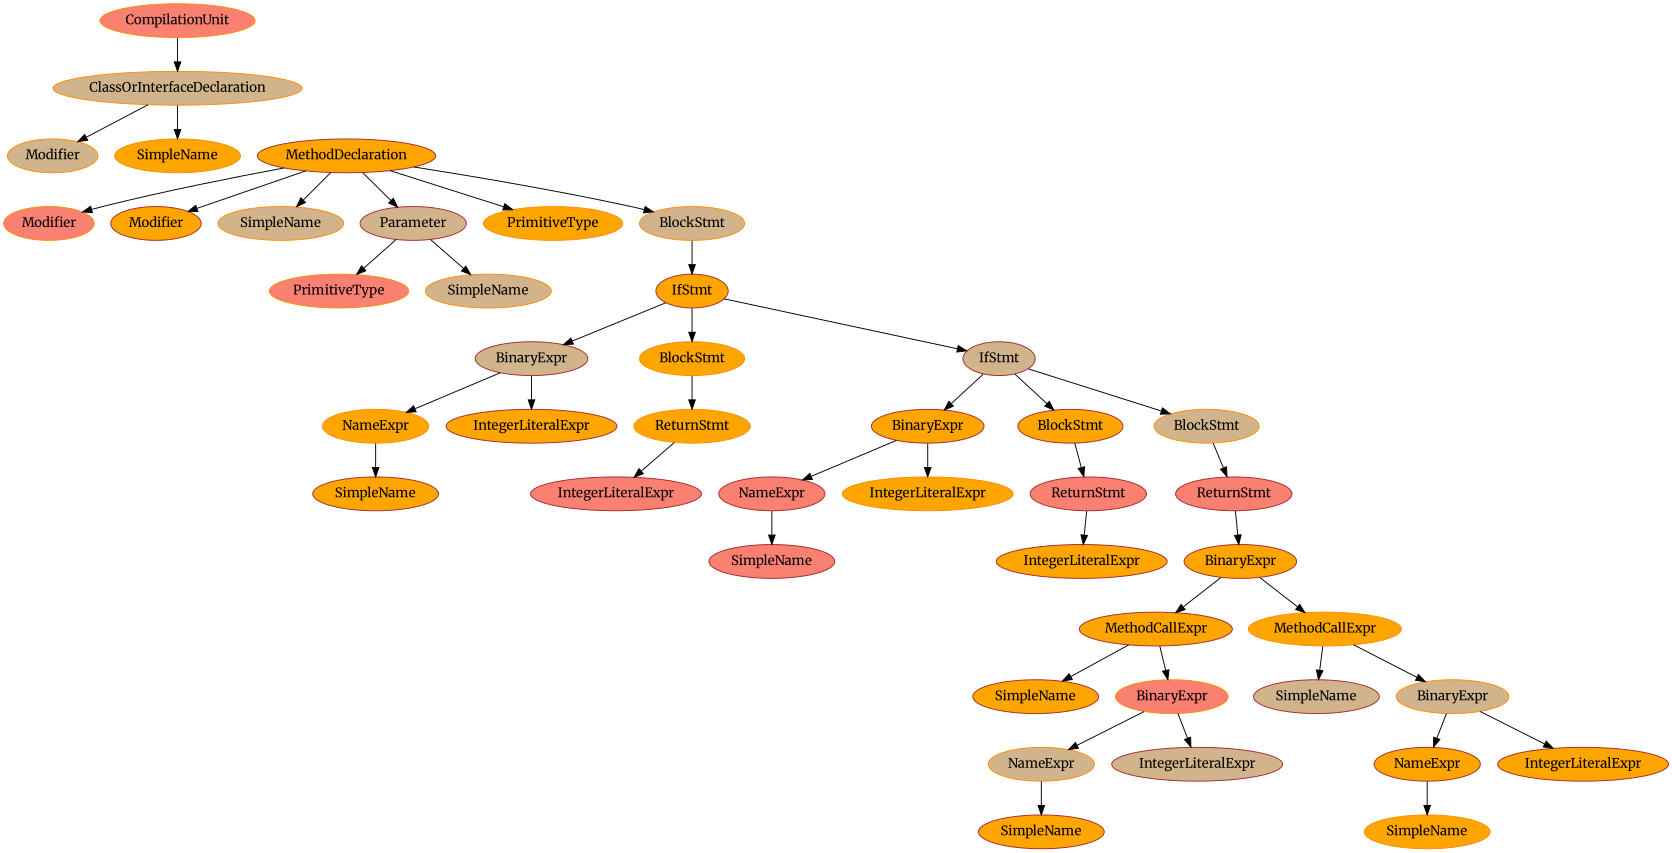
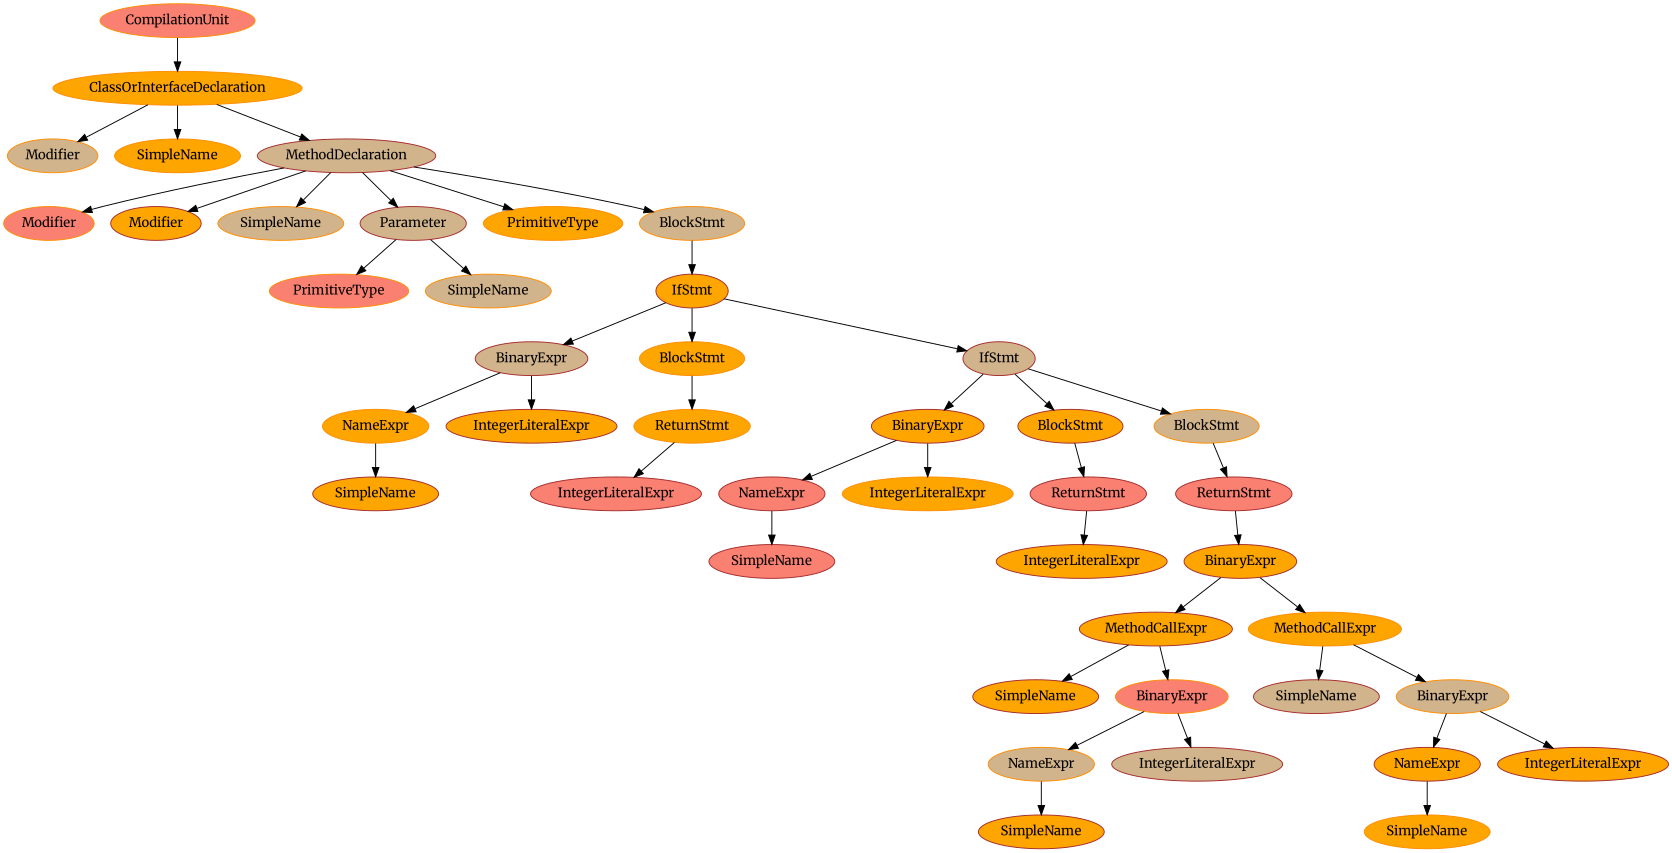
  digraph {
    fontname=Merriweather
    node [color=brown fillcolor=orange fontname=Merriweather style=filled]
    edge [fontname=Merriweather]
    n1 [color=darkorange fillcolor=salmon label=CompilationUnit]
-   n2 [color=darkorange fillcolor=tan label=ClassOrInterfaceDeclaration]
+   n2 [color=darkorange label=ClassOrInterfaceDeclaration]
    n3 [color=darkorange fillcolor=tan label=Modifier]
    n4 [color=darkorange label=SimpleName]
-   n5 [label=MethodDeclaration]
+   n5 [fillcolor=tan label=MethodDeclaration]
    n6 [color=darkorange fillcolor=salmon label=Modifier]
    n7 [label=Modifier]
    n8 [color=darkorange fillcolor=tan label=SimpleName]
    n9 [fillcolor=tan label=Parameter]
    n10 [color=darkorange label=PrimitiveType]
    n11 [color=darkorange fillcolor=tan label=BlockStmt]
    n12 [color=darkorange fillcolor=salmon label=PrimitiveType]
    n13 [color=darkorange fillcolor=tan label=SimpleName]
    n14 [label=IfStmt]
    n15 [fillcolor=tan label=BinaryExpr]
    n16 [color=darkorange label=BlockStmt]
    n17 [fillcolor=tan label=IfStmt]
    n18 [color=darkorange label=NameExpr]
    n19 [label=IntegerLiteralExpr]
    n20 [color=darkorange label=ReturnStmt]
    n21 [label=BinaryExpr]
    n22 [label=BlockStmt]
    n23 [color=darkorange fillcolor=tan label=BlockStmt]
    n24 [label=SimpleName]
    n25 [fillcolor=salmon label=IntegerLiteralExpr]
    n26 [fillcolor=salmon label=NameExpr]
    n27 [color=darkorange label=IntegerLiteralExpr]
    n28 [fillcolor=salmon label=ReturnStmt]
    n29 [fillcolor=salmon label=ReturnStmt]
    n30 [fillcolor=salmon label=SimpleName]
    n31 [label=IntegerLiteralExpr]
    n32 [label=BinaryExpr]
    n33 [label=MethodCallExpr]
    n34 [color=darkorange label=MethodCallExpr]
    n35 [label=SimpleName]
    n36 [color=darkorange fillcolor=salmon label=BinaryExpr]
    n37 [fillcolor=tan label=SimpleName]
    n38 [color=darkorange fillcolor=tan label=BinaryExpr]
    n39 [color=darkorange fillcolor=tan label=NameExpr]
    n40 [fillcolor=tan label=IntegerLiteralExpr]
    n41 [label=SimpleName]
    n42 [label=NameExpr]
    n43 [label=IntegerLiteralExpr]
    n44 [color=darkorange label=SimpleName]
    n1 -> n2
    n2 -> n3
    n2 -> n4
+   n2 -> n5
    n5 -> n6
    n5 -> n7
    n5 -> n8
    n5 -> n9
    n5 -> n10
    n5 -> n11
    n9 -> n12
    n9 -> n13
    n11 -> n14
    n14 -> n15
    n14 -> n16
    n14 -> n17
    n15 -> n18
    n15 -> n19
    n16 -> n20
    n17 -> n21
    n17 -> n22
    n17 -> n23
    n18 -> n24
    n20 -> n25
    n21 -> n26
    n21 -> n27
    n22 -> n28
    n23 -> n29
    n26 -> n30
    n28 -> n31
    n29 -> n32
    n32 -> n33
    n32 -> n34
    n33 -> n35
    n33 -> n36
    n34 -> n37
    n34 -> n38
    n36 -> n39
    n36 -> n40
    n38 -> n42
    n38 -> n43
    n39 -> n41
    n42 -> n44
  }
